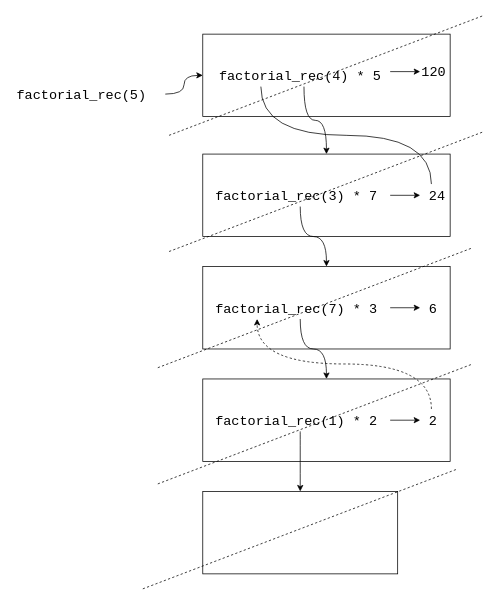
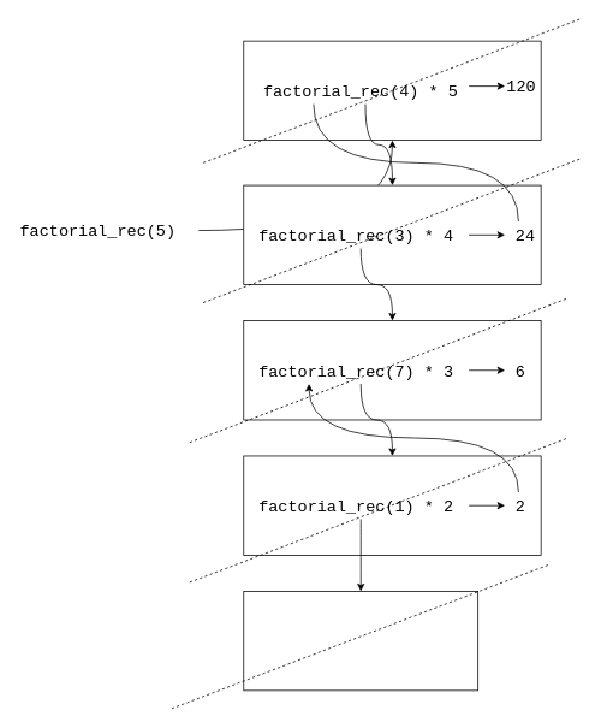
  <mxCell id="0" />
  <mxCell id="1" parent="0" />
  <mxCell id="2" value="" style="edgeStyle=orthogonalEdgeStyle;rounded=0;html=1;jettySize=auto;orthogonalLoop=1;fontFamily=Courier New;fontSize=18;curved=1;" parent="1" source="3" target="4" edge="1"><mxGeometry relative="1" as="geometry" /></mxCell>
- <mxCell id="3" value="factorial_rec(5)" style="text;html=1;fontFamily=Courier New;fontSize=18;" parent="1" vertex="1"><mxGeometry x="20" y="110" width="200" height="30" as="geometry" /></mxCell>
+ <mxCell id="3" value="factorial_rec(5)" style="text;html=1;fontFamily=Courier New;fontSize=18;" parent="1" vertex="1"><mxGeometry x="20" y="240" width="200" height="30" as="geometry" /></mxCell>
  <mxCell id="4" value="" style="rounded=0;whiteSpace=wrap;html=1;fontFamily=Courier New;fontSize=18;" parent="1" vertex="1"><mxGeometry x="270" y="45" width="330" height="110" as="geometry" /></mxCell>
  <mxCell id="5" style="edgeStyle=orthogonalEdgeStyle;curved=1;rounded=0;html=1;exitX=0.5;exitY=1;jettySize=auto;orthogonalLoop=1;fontFamily=Courier New;fontSize=18;" parent="1" source="6" target="7" edge="1"><mxGeometry relative="1" as="geometry" /></mxCell>
  <mxCell id="6" value="factorial_rec(4) * 5&lt;br&gt;" style="text;html=1;fontFamily=Courier New;fontSize=18;" parent="1" vertex="1"><mxGeometry x="290" y="85" width="230" height="30" as="geometry" /></mxCell>
  <mxCell id="7" value="" style="rounded=0;whiteSpace=wrap;html=1;fontFamily=Courier New;fontSize=18;" parent="1" vertex="1"><mxGeometry x="270" y="205" width="330" height="110" as="geometry" /></mxCell>
  <mxCell id="8" style="edgeStyle=orthogonalEdgeStyle;curved=1;rounded=0;html=1;exitX=0.5;exitY=1;entryX=0.5;entryY=0;jettySize=auto;orthogonalLoop=1;fontFamily=Courier New;fontSize=18;" parent="1" source="9" target="10" edge="1"><mxGeometry relative="1" as="geometry" /></mxCell>
- <mxCell id="9" value="factorial_rec(3) * 7&lt;br&gt;" style="text;html=1;fontFamily=Courier New;fontSize=18;" parent="1" vertex="1"><mxGeometry x="285" y="245" width="230" height="30" as="geometry" /></mxCell>
+ <mxCell id="9" value="factorial_rec(3) * 4&lt;br&gt;" style="text;html=1;fontFamily=Courier New;fontSize=18;" parent="1" vertex="1"><mxGeometry x="285" y="245" width="230" height="30" as="geometry" /></mxCell>
  <mxCell id="10" value="" style="rounded=0;whiteSpace=wrap;html=1;fontFamily=Courier New;fontSize=18;" parent="1" vertex="1"><mxGeometry x="270" y="355" width="330" height="110" as="geometry" /></mxCell>
  <mxCell id="11" style="edgeStyle=orthogonalEdgeStyle;curved=1;rounded=0;html=1;exitX=0.5;exitY=1;entryX=0.5;entryY=0;jettySize=auto;orthogonalLoop=1;fontFamily=Courier New;fontSize=18;" parent="1" source="12" target="13" edge="1"><mxGeometry relative="1" as="geometry" /></mxCell>
  <mxCell id="12" value="factorial_rec(7) * 3&lt;br&gt;" style="text;html=1;fontFamily=Courier New;fontSize=18;" parent="1" vertex="1"><mxGeometry x="285" y="395" width="230" height="30" as="geometry" /></mxCell>
  <mxCell id="13" value="" style="rounded=0;whiteSpace=wrap;html=1;fontFamily=Courier New;fontSize=18;" parent="1" vertex="1"><mxGeometry x="270" y="505" width="330" height="110" as="geometry" /></mxCell>
  <mxCell id="14" style="edgeStyle=orthogonalEdgeStyle;curved=1;rounded=0;html=1;exitX=0.5;exitY=1;entryX=0.5;entryY=0;jettySize=auto;orthogonalLoop=1;fontFamily=Courier New;fontSize=18;" parent="1" source="15" target="16" edge="1"><mxGeometry relative="1" as="geometry" /></mxCell>
  <mxCell id="15" value="factorial_rec(1) * 2&lt;br&gt;" style="text;html=1;fontFamily=Courier New;fontSize=18;" parent="1" vertex="1"><mxGeometry x="285" y="545" width="230" height="30" as="geometry" /></mxCell>
  <mxCell id="16" value="" style="rounded=0;whiteSpace=wrap;html=1;fontFamily=Courier New;fontSize=18;" parent="1" vertex="1"><mxGeometry x="270" y="655" width="260" height="110" as="geometry" /></mxCell>
  <mxCell id="17" value="" style="endArrow=none;dashed=1;html=1;fontFamily=Courier New;fontSize=18;" parent="1" edge="1"><mxGeometry width="50" height="50" relative="1" as="geometry"><mxPoint x="190" y="785" as="sourcePoint" /><mxPoint x="610" y="625" as="targetPoint" /></mxGeometry></mxCell>
  <mxCell id="18" value="" style="endArrow=classic;html=1;fontFamily=Courier New;fontSize=18;" parent="1" edge="1"><mxGeometry width="50" height="50" relative="1" as="geometry"><mxPoint x="520" y="560" as="sourcePoint" /><mxPoint x="560" y="560" as="targetPoint" /></mxGeometry></mxCell>
- <mxCell id="19" style="edgeStyle=orthogonalEdgeStyle;curved=1;rounded=0;html=1;exitX=0.25;exitY=0;entryX=0.25;entryY=1;jettySize=auto;orthogonalLoop=1;fontFamily=Courier New;fontSize=18;dashed=1;" parent="1" source="20" target="12" edge="1"><mxGeometry relative="1" as="geometry" /></mxCell>
+ <mxCell id="19" style="edgeStyle=orthogonalEdgeStyle;curved=1;rounded=0;html=1;exitX=0.25;exitY=0;entryX=0.25;entryY=1;jettySize=auto;orthogonalLoop=1;fontFamily=Courier New;fontSize=18;" parent="1" source="20" target="12" edge="1"><mxGeometry relative="1" as="geometry" /></mxCell>
  <mxCell id="20" value="2&lt;br&gt;" style="text;html=1;fontFamily=Courier New;fontSize=18;" parent="1" vertex="1"><mxGeometry x="570" y="545" width="20" height="30" as="geometry" /></mxCell>
  <mxCell id="21" value="" style="endArrow=none;dashed=1;html=1;fontFamily=Courier New;fontSize=18;" parent="1" edge="1"><mxGeometry width="50" height="50" relative="1" as="geometry"><mxPoint x="210" y="645" as="sourcePoint" /><mxPoint x="630" y="485" as="targetPoint" /></mxGeometry></mxCell>
  <mxCell id="22" value="" style="endArrow=classic;html=1;fontFamily=Courier New;fontSize=18;" parent="1" edge="1"><mxGeometry width="50" height="50" relative="1" as="geometry"><mxPoint x="520" y="410" as="sourcePoint" /><mxPoint x="560" y="410" as="targetPoint" /></mxGeometry></mxCell>
  <mxCell id="23" value="6&lt;br&gt;" style="text;html=1;fontFamily=Courier New;fontSize=18;" parent="1" vertex="1"><mxGeometry x="570" y="395" width="20" height="30" as="geometry" /></mxCell>
  <mxCell id="24" value="" style="endArrow=none;dashed=1;html=1;fontFamily=Courier New;fontSize=18;" parent="1" edge="1"><mxGeometry width="50" height="50" relative="1" as="geometry"><mxPoint x="210" y="490" as="sourcePoint" /><mxPoint x="630" y="330" as="targetPoint" /></mxGeometry></mxCell>
  <mxCell id="25" value="" style="endArrow=classic;html=1;fontFamily=Courier New;fontSize=18;" parent="1" edge="1"><mxGeometry width="50" height="50" relative="1" as="geometry"><mxPoint x="520" y="260" as="sourcePoint" /><mxPoint x="560" y="260" as="targetPoint" /></mxGeometry></mxCell>
  <mxCell id="26" style="edgeStyle=orthogonalEdgeStyle;curved=1;rounded=0;html=1;exitX=0.25;exitY=0;entryX=0.25;entryY=1;jettySize=auto;orthogonalLoop=1;fontFamily=Courier New;fontSize=18;endArrow=none;" parent="1" source="27" target="6" edge="1"><mxGeometry relative="1" as="geometry" /></mxCell>
  <mxCell id="27" value="24&lt;br&gt;" style="text;html=1;fontFamily=Courier New;fontSize=18;" parent="1" vertex="1"><mxGeometry x="570" y="245" width="20" height="30" as="geometry" /></mxCell>
  <mxCell id="28" value="" style="endArrow=none;dashed=1;html=1;fontFamily=Courier New;fontSize=18;" parent="1" edge="1"><mxGeometry width="50" height="50" relative="1" as="geometry"><mxPoint x="225" y="335" as="sourcePoint" /><mxPoint x="645" y="175" as="targetPoint" /></mxGeometry></mxCell>
  <mxCell id="29" value="" style="endArrow=classic;html=1;fontFamily=Courier New;fontSize=18;" parent="1" edge="1"><mxGeometry width="50" height="50" relative="1" as="geometry"><mxPoint x="520" y="95" as="sourcePoint" /><mxPoint x="560" y="95" as="targetPoint" /></mxGeometry></mxCell>
  <mxCell id="30" value="120&lt;br&gt;" style="text;html=1;fontFamily=Courier New;fontSize=18;" parent="1" vertex="1"><mxGeometry x="560" y="80" width="30" height="30" as="geometry" /></mxCell>
  <mxCell id="31" value="" style="endArrow=none;dashed=1;html=1;fontFamily=Courier New;fontSize=18;" parent="1" edge="1"><mxGeometry width="50" height="50" relative="1" as="geometry"><mxPoint x="225" y="180" as="sourcePoint" /><mxPoint x="645" y="20" as="targetPoint" /></mxGeometry></mxCell>
